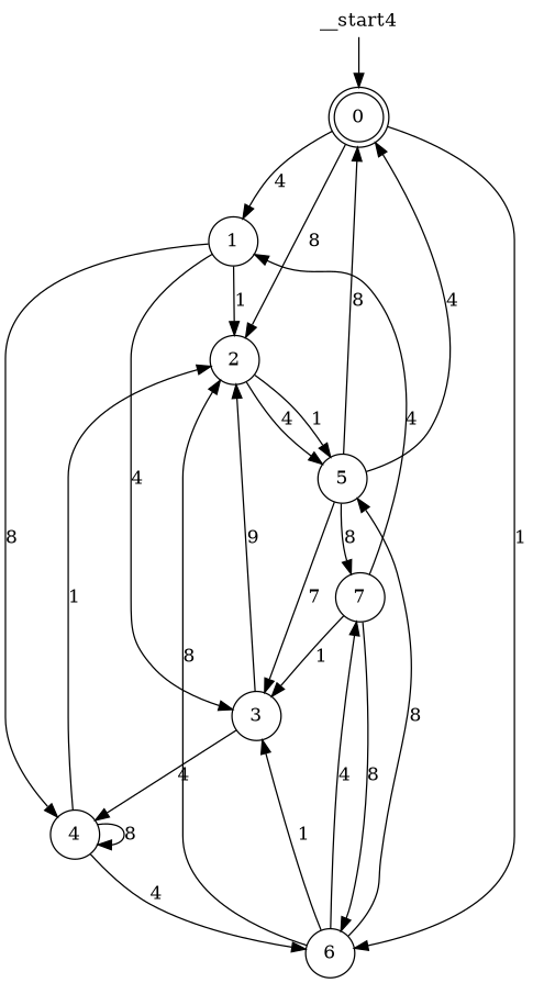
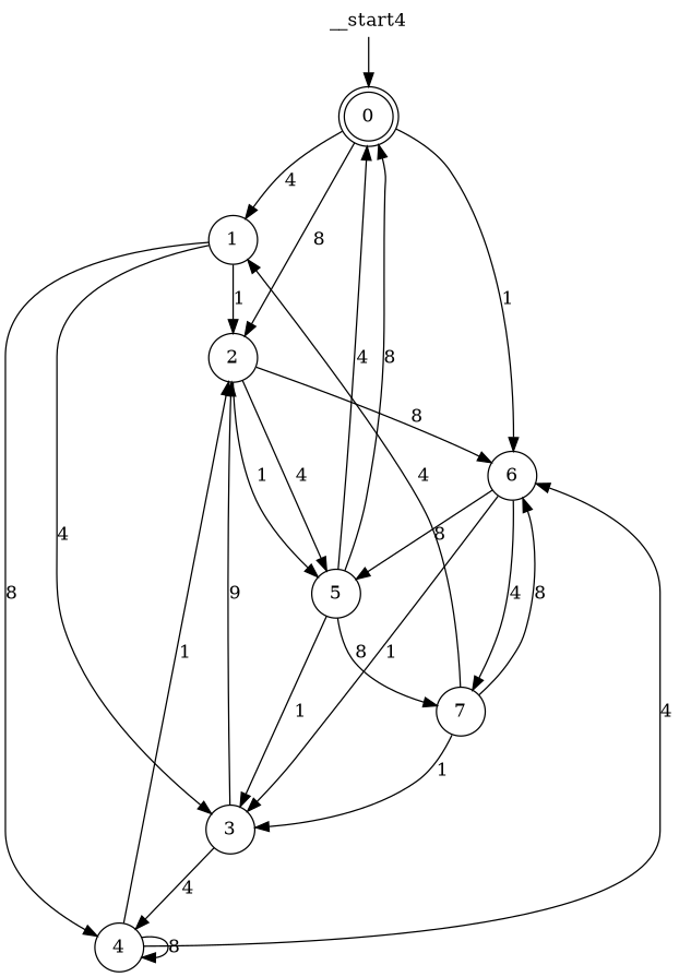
  digraph {
    node [shape=circle]
    n1 [label=0 shape=doublecircle]
    n2 [label=1]
    n3 [label=2]
    n4 [label=6]
    n5 [label=3]
    n6 [label=4]
    n7 [label=5]
    n8 [label=7]
    n9 [height=0 label=__start4 shape=none width=0]
    n1 -> n2 [label=4]
    n1 -> n3 [label=8]
    n1 -> n4 [label=1]
    n2 -> n3 [label=1]
    n2 -> n5 [label=4]
    n2 -> n6 [label=8]
-   n4 -> n3 [label=8]
+   n3 -> n4 [label=8]
    n3 -> n7 [label=4]
    n3 -> n7 [label=1]
    n4 -> n5 [label=1]
    n4 -> n7 [label=8]
    n4 -> n8 [label=4]
    n5 -> n3 [label=9]
    n5 -> n6 [label=4]
    n6 -> n3 [label=1]
    n6 -> n4 [label=4]
    n6 -> n6 [label=8]
    n7 -> n1 [label=4]
    n7 -> n1 [label=8]
-   n7 -> n5 [label=7]
+   n7 -> n5 [label=1]
    n7 -> n8 [label=8]
    n8 -> n2 [label=4]
    n8 -> n4 [label=8]
    n8 -> n5 [label=1]
    n9 -> n1
  }
